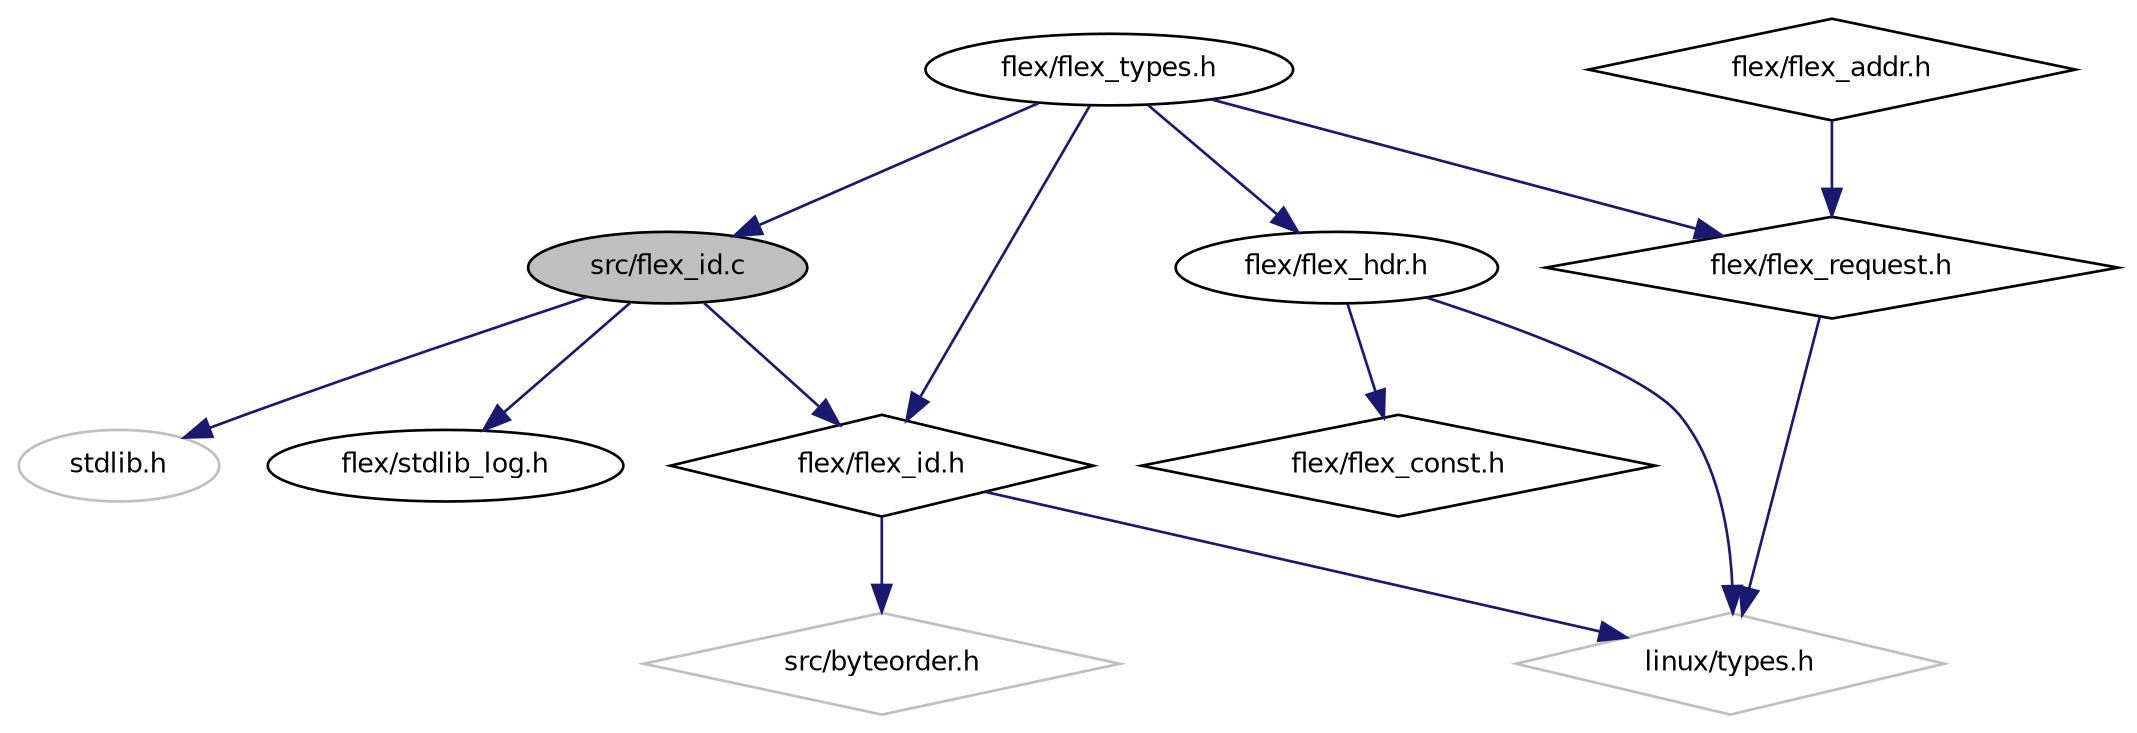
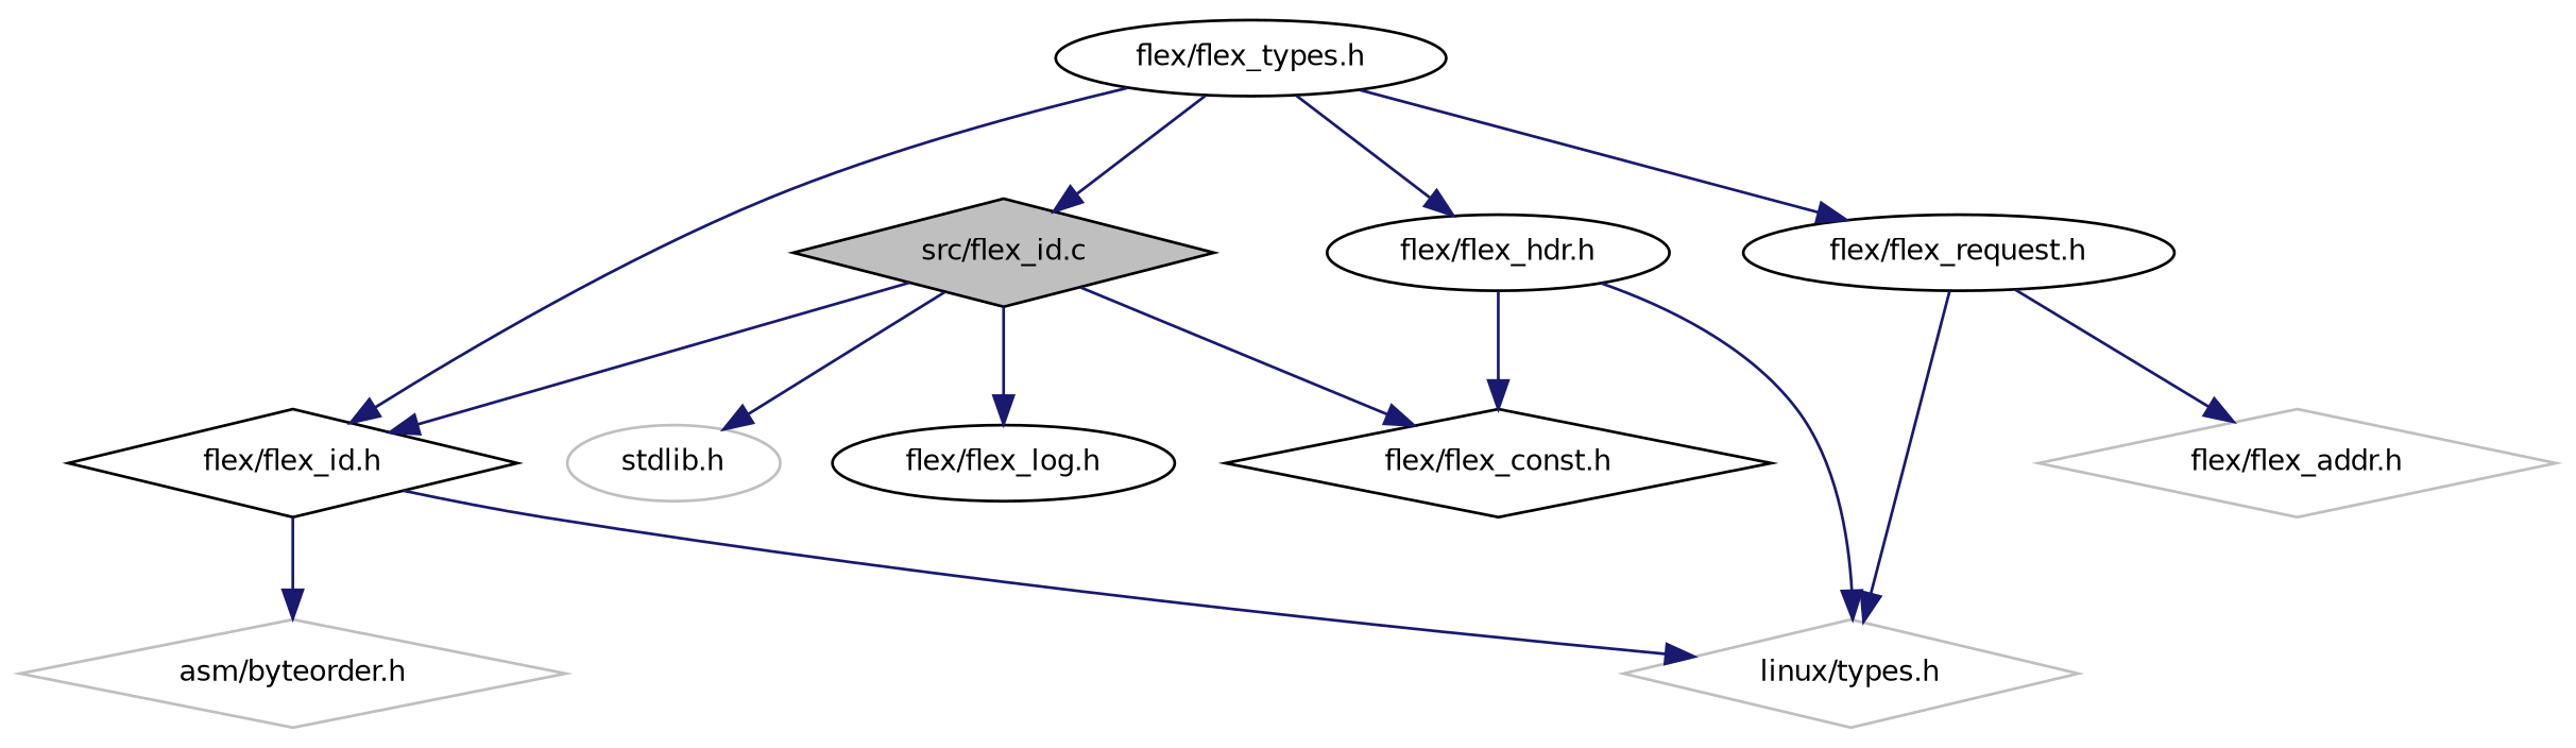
  digraph {
    node [color=black fillcolor=white fontname=Helvetica fontsize=10 shape=diamond style=filled]
    edge [color=midnightblue fontname=Helvetica fontsize=10 labelfontname=Helvetica labelfontsize=10 style=solid]
-   n1 [fillcolor=grey75 fontcolor=black height=0.2 label="src/flex_id.c" shape=ellipse width=0.4]
+   n1 [fillcolor=grey75 fontcolor=black height=0.2 label="src/flex_id.c" width=0.4]
    n2 [color=grey75 height=0.2 label="stdlib.h" shape=ellipse width=0.4]
    n3 [height=0.2 label="flex/flex_const.h" width=0.4]
    n4 [height=0.2 label="flex/flex_id.h" width=0.4]
-   n5 [height=0.2 label="flex/stdlib_log.h" shape=ellipse width=0.4]
+   n5 [height=0.2 label="flex/flex_log.h" shape=ellipse width=0.4]
    n6 [color=grey75 height=0.2 label="linux/types.h" width=0.4]
-   n7 [color=grey75 height=0.2 label="src/byteorder.h" width=0.4]
+   n7 [color=grey75 height=0.2 label="asm/byteorder.h" width=0.4]
    n8 [height=0.2 label="flex/flex_types.h" shape=ellipse width=0.4]
    n9 [height=0.2 label="flex/flex_hdr.h" shape=ellipse width=0.4]
-   n10 [height=0.2 label="flex/flex_request.h" width=0.4]
-   n11 [height=0.2 label="flex/flex_addr.h" width=0.4]
+   n10 [height=0.2 label="flex/flex_request.h" shape=ellipse width=0.4]
+   n11 [color=grey75 height=0.2 label="flex/flex_addr.h" width=0.4]
    n1 -> n2
+   n1 -> n3
    n1 -> n4
    n1 -> n5
    n4 -> n6
    n4 -> n7
    n8 -> n1
    n8 -> n4
    n8 -> n9
    n8 -> n10
    n9 -> n3
    n9 -> n6
    n10 -> n6
-   n11 -> n10
+   n10 -> n11
  }
